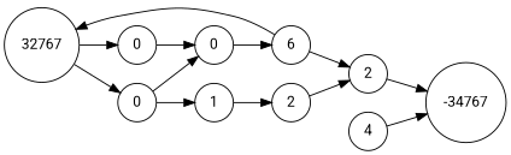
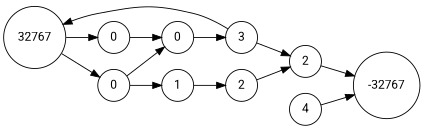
  digraph {
    fontname=Roboto
    rankdir=LR
    node [fontname=Roboto shape=circle]
    edge [fontname=Roboto]
    n1 [label=32767]
    n2 [label=0]
    n3 [label=0]
    n4 [label=0]
    n5 [label=1]
-   n6 [label=6]
+   n6 [label=3]
    n7 [label=2]
    n8 [label=2]
-   n9 [label=-34767]
+   n9 [label=-32767]
    n10 [label=4]
    n1 -> n2
    n1 -> n3
    n2 -> n4
    n2 -> n5
    n3 -> n4
    n4 -> n6
    n5 -> n7
    n6 -> n1
    n6 -> n8
    n7 -> n8
    n8 -> n9
    n10 -> n9
  }
